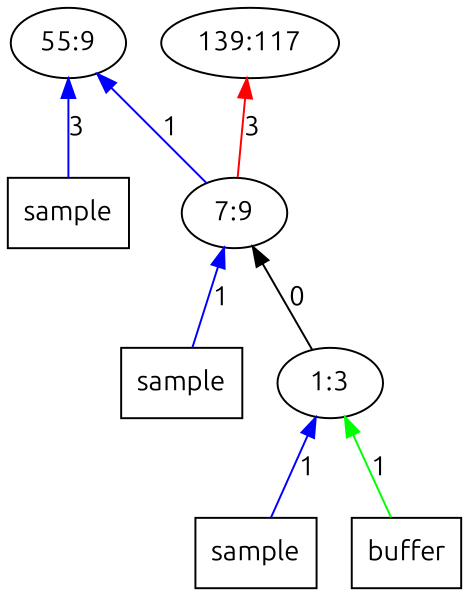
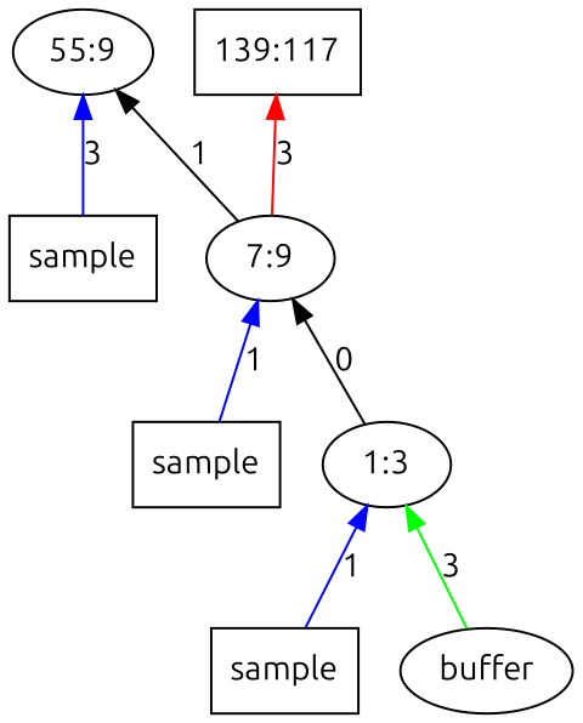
  digraph {
    fontname=Ubuntu
    rankdir=BT
    node [fontname=Ubuntu]
    edge [color=blue fontname=Ubuntu]
-   n1 [label="139:117"]
+   n1 [label="139:117" shape=box]
    n2 [label="55:9"]
    n3 [label=sample shape=box]
    n4 [label="7:9"]
    n5 [label=sample shape=box]
    n6 [label="1:3"]
    n7 [label=sample shape=box]
-   n8 [label=buffer shape=box]
+   n8 [label=buffer shape=ellipse]
    n3 -> n2 [label=3]
    n4 -> n1 [color=red label=3]
-   n4 -> n2 [label=1]
+   n4 -> n2 [color=black label=1]
    n5 -> n4 [label=1]
    n6 -> n4 [color=black label=0]
    n7 -> n6 [label=1]
-   n8 -> n6 [color=green label=1]
+   n8 -> n6 [color=green label=3]
  }
